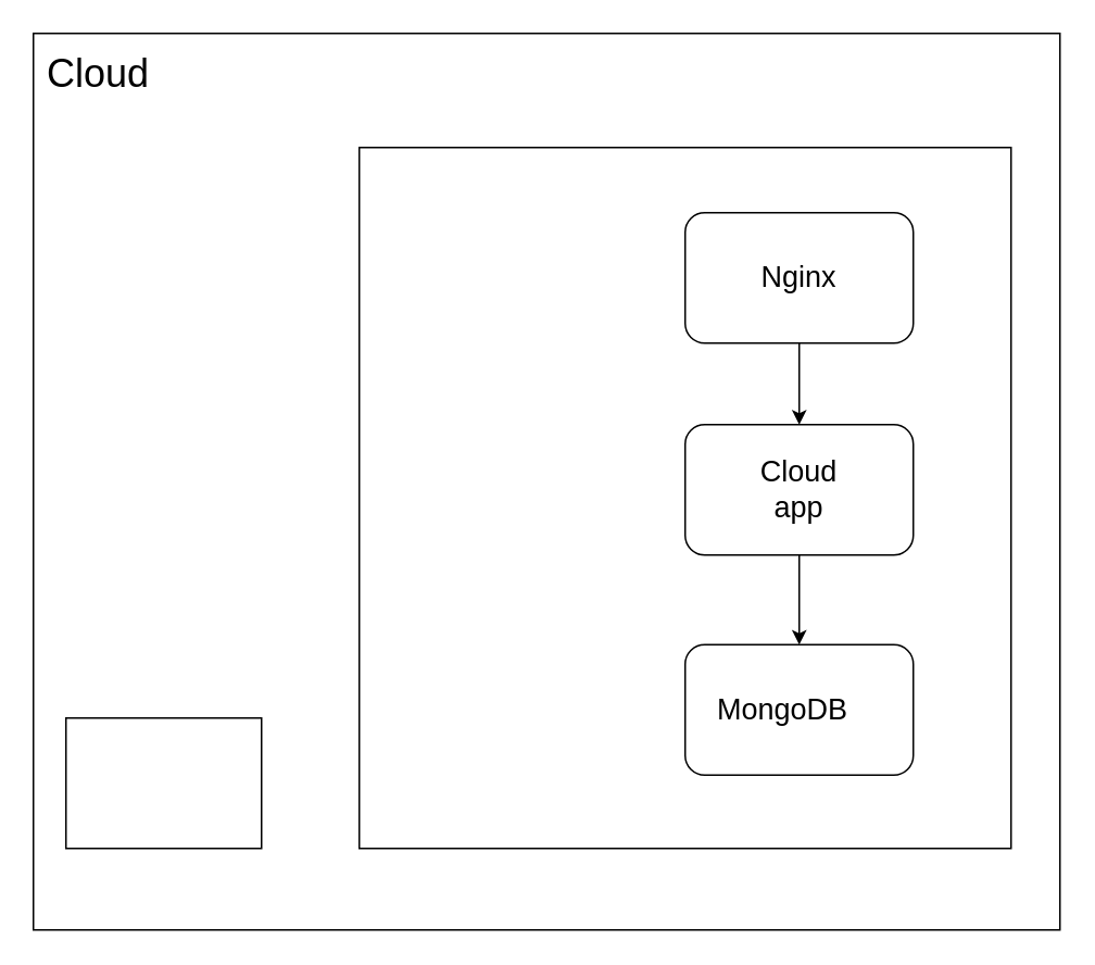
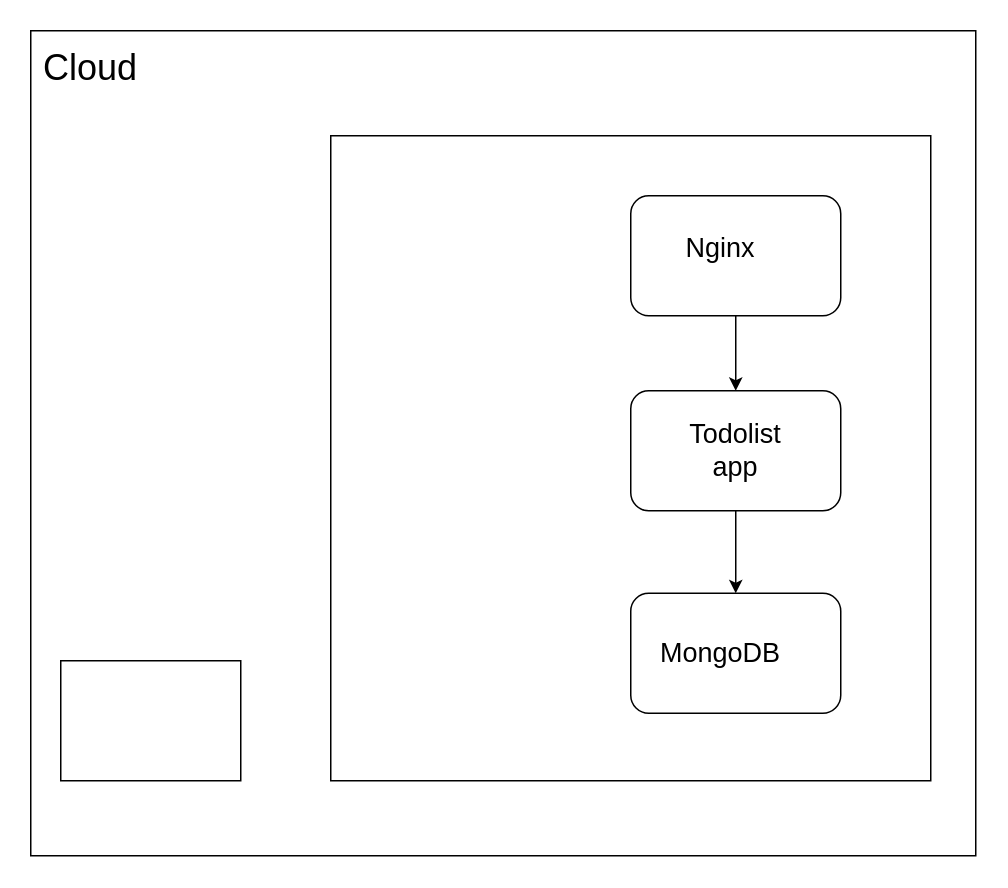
  <mxCell id="0" />
  <mxCell id="1" parent="0" />
  <mxCell id="2" value="" style="rounded=0;whiteSpace=wrap;html=1;fontSize=18;" vertex="1" parent="1"><mxGeometry x="20" y="20" width="630" height="550" as="geometry" /></mxCell>
  <mxCell id="3" value="" style="rounded=0;whiteSpace=wrap;html=1;" vertex="1" parent="1"><mxGeometry x="220" y="90" width="400" height="430" as="geometry" /></mxCell>
  <mxCell id="4" value="" style="rounded=1;whiteSpace=wrap;html=1;fontSize=18;" vertex="1" parent="1"><mxGeometry x="420" y="130" width="140" height="80" as="geometry" /></mxCell>
  <mxCell id="5" value="" style="rounded=1;whiteSpace=wrap;html=1;fontSize=18;" vertex="1" parent="1"><mxGeometry x="420" y="395" width="140" height="80" as="geometry" /></mxCell>
  <mxCell id="6" value="" style="rounded=1;whiteSpace=wrap;html=1;fontSize=18;" vertex="1" parent="1"><mxGeometry x="420" y="260" width="140" height="80" as="geometry" /></mxCell>
  <mxCell id="7" value="" style="endArrow=classic;html=1;rounded=0;fontSize=18;entryX=0.5;entryY=0;entryDx=0;entryDy=0;" edge="1" parent="1" source="4" target="6"><mxGeometry width="50" height="50" relative="1" as="geometry"><mxPoint x="320" y="330" as="sourcePoint" /><mxPoint x="370" y="280" as="targetPoint" /></mxGeometry></mxCell>
  <mxCell id="8" value="" style="endArrow=classic;html=1;rounded=0;fontSize=18;entryX=0.5;entryY=0;entryDx=0;entryDy=0;exitX=0.5;exitY=1;exitDx=0;exitDy=0;" edge="1" parent="1" source="6" target="5"><mxGeometry width="50" height="50" relative="1" as="geometry"><mxPoint x="499.5" y="380" as="sourcePoint" /><mxPoint x="499.5" y="430" as="targetPoint" /></mxGeometry></mxCell>
- <mxCell id="9" value="Nginx" style="text;html=1;strokeColor=none;fillColor=none;align=center;verticalAlign=middle;whiteSpace=wrap;rounded=0;fontSize=18;" vertex="1" parent="1"><mxGeometry x="460" y="155" width="60" height="30" as="geometry" /></mxCell>
- <mxCell id="10" value="&lt;div&gt;Cloud app&lt;/div&gt;" style="text;html=1;strokeColor=none;fillColor=none;align=center;verticalAlign=middle;whiteSpace=wrap;rounded=0;fontSize=18;" vertex="1" parent="1"><mxGeometry x="450" y="285" width="80" height="30" as="geometry" /></mxCell>
+ <mxCell id="9" value="Nginx" style="text;html=1;strokeColor=none;fillColor=none;align=center;verticalAlign=middle;whiteSpace=wrap;rounded=0;fontSize=18;" vertex="1" parent="1"><mxGeometry x="450" y="150" width="60" height="30" as="geometry" /></mxCell>
+ <mxCell id="10" value="&lt;div&gt;Todolist app&lt;/div&gt;" style="text;html=1;strokeColor=none;fillColor=none;align=center;verticalAlign=middle;whiteSpace=wrap;rounded=0;fontSize=18;" vertex="1" parent="1"><mxGeometry x="450" y="285" width="80" height="30" as="geometry" /></mxCell>
  <mxCell id="11" value="MongoDB" style="text;html=1;strokeColor=none;fillColor=none;align=center;verticalAlign=middle;whiteSpace=wrap;rounded=0;fontSize=18;" vertex="1" parent="1"><mxGeometry x="450" y="420" width="60" height="30" as="geometry" /></mxCell>
  <mxCell id="12" value="&lt;div&gt;&lt;font style=&quot;font-size: 24px;&quot;&gt;Cloud&lt;/font&gt;&lt;/div&gt;" style="text;html=1;strokeColor=none;fillColor=none;align=center;verticalAlign=middle;whiteSpace=wrap;rounded=0;fontSize=18;" vertex="1" parent="1"><mxGeometry x="30" y="30" width="60" height="30" as="geometry" /></mxCell>
  <mxCell id="13" value="" style="rounded=0;whiteSpace=wrap;html=1;fontSize=24;" vertex="1" parent="1"><mxGeometry x="40" y="440" width="120" height="80" as="geometry" /></mxCell>
